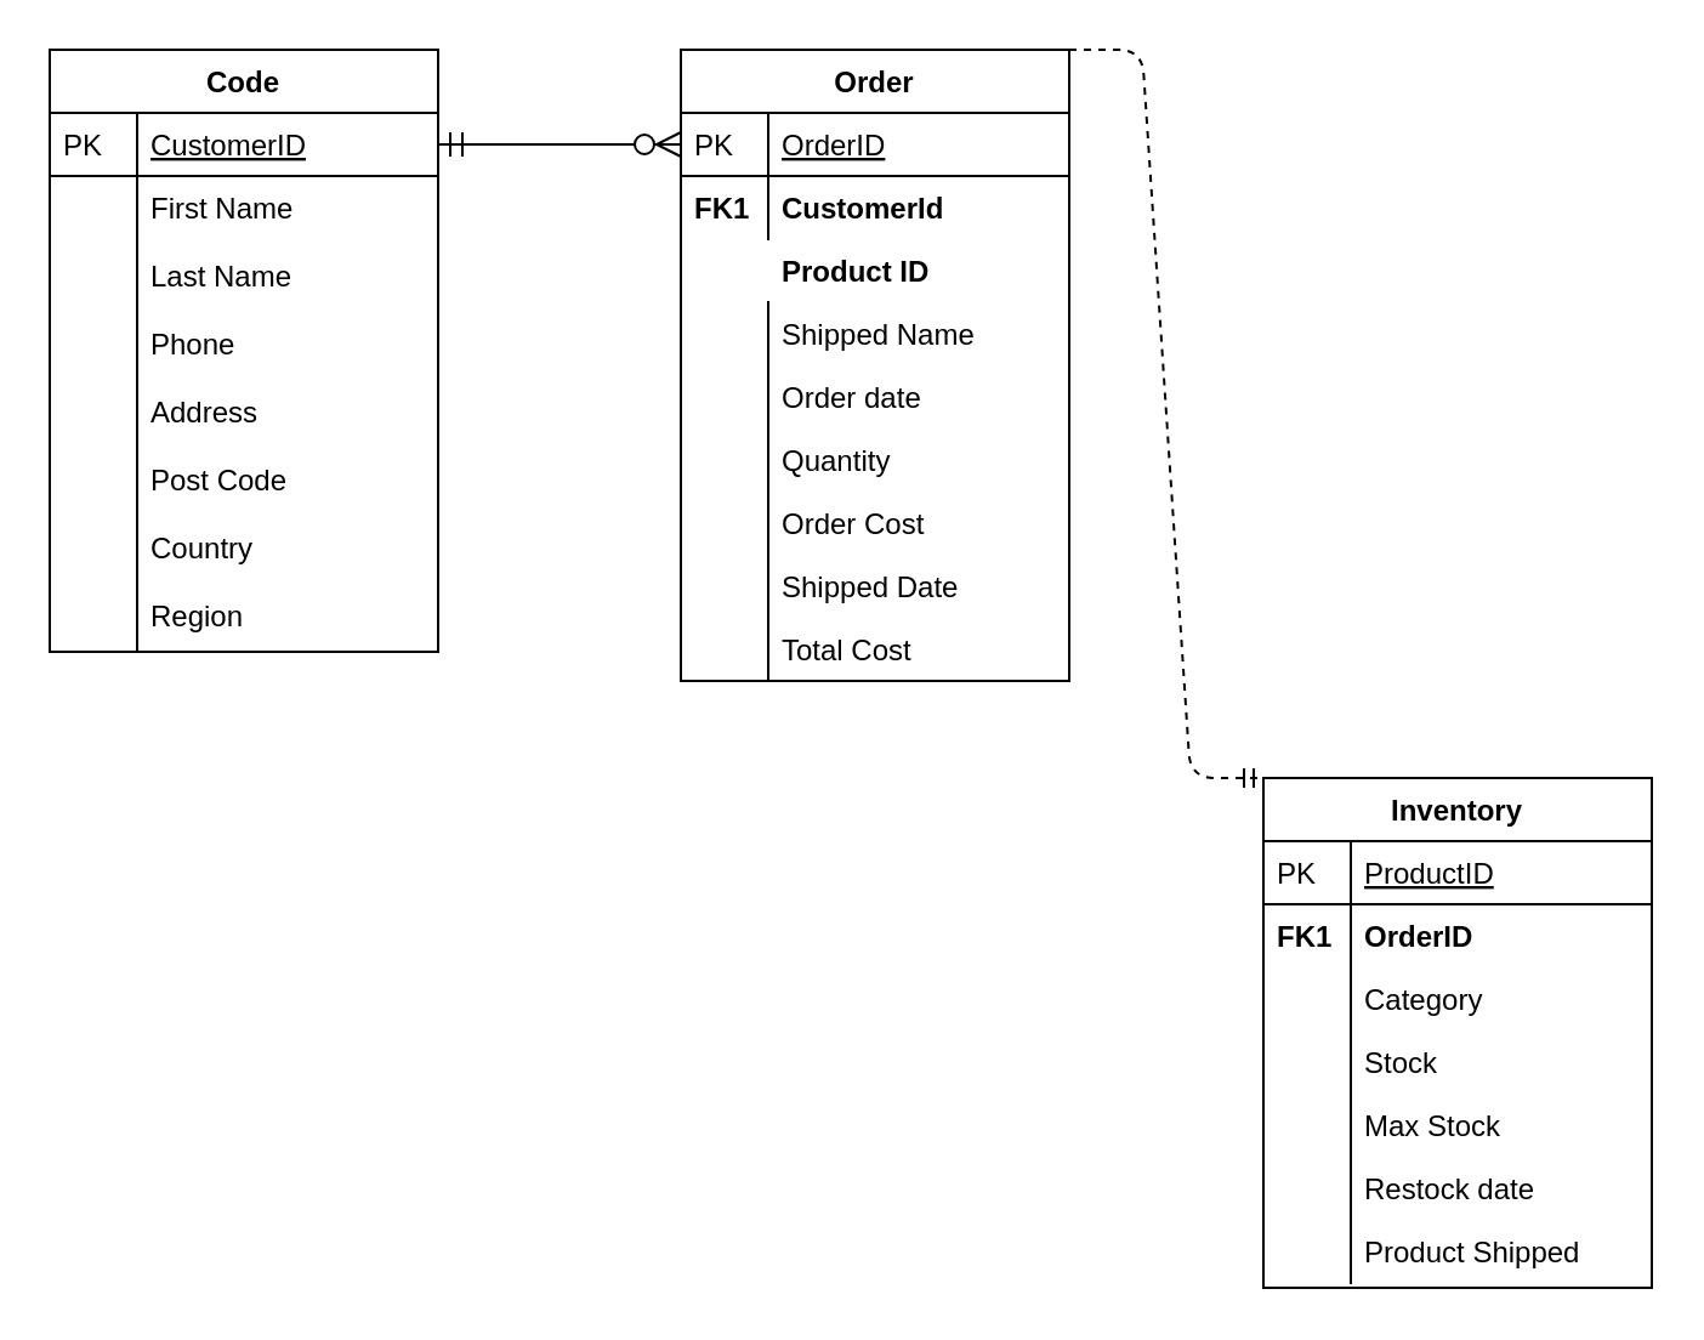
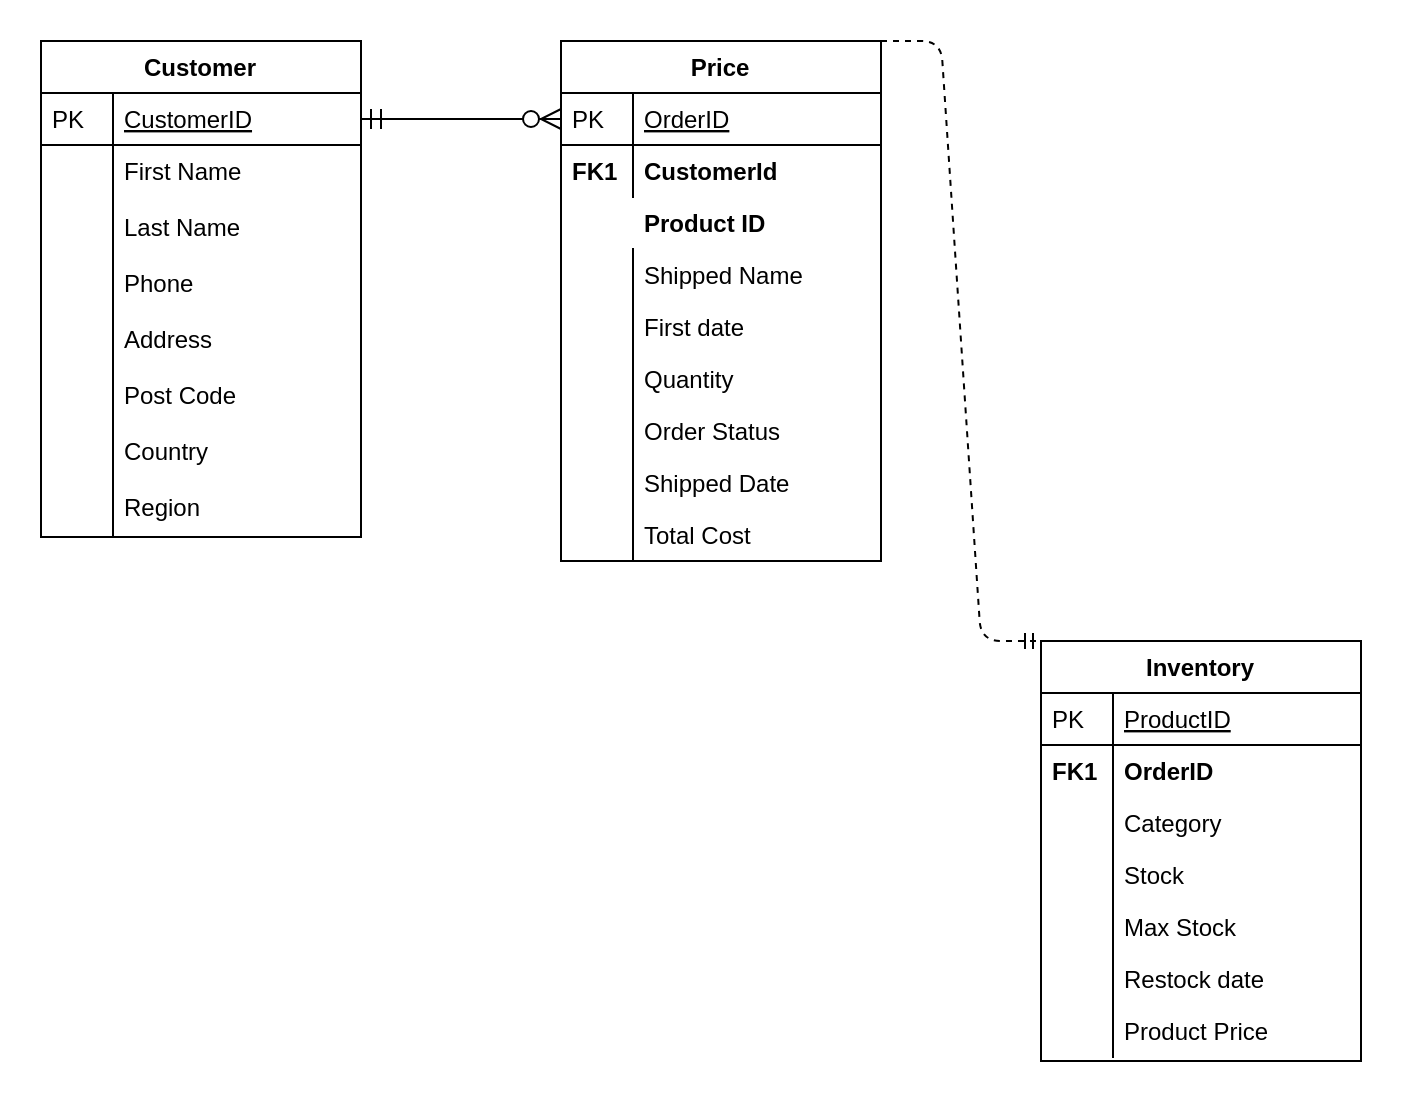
  <mxCell id="0" />
  <mxCell id="1" parent="0" />
  <mxCell id="2" value="" style="edgeStyle=orthogonalEdgeStyle;endArrow=ERzeroToMany;startArrow=ERmandOne;shadow=0;strokeWidth=1;endSize=8;startSize=8;" edge="1" parent="1" source="4" target="22"><mxGeometry width="100" height="100" relative="1" as="geometry"><mxPoint x="310" y="240" as="sourcePoint" /><mxPoint x="410" y="140" as="targetPoint" /></mxGeometry></mxCell>
- <mxCell id="3" value="Code" style="swimlane;fontStyle=1;childLayout=stackLayout;horizontal=1;startSize=26;horizontalStack=0;resizeParent=1;resizeLast=0;collapsible=1;marginBottom=0;rounded=0;shadow=0;strokeWidth=1;" vertex="1" parent="1"><mxGeometry x="20" y="20" width="160" height="248" as="geometry"><mxRectangle x="20" y="80" width="160" height="26" as="alternateBounds" /></mxGeometry></mxCell>
+ <mxCell id="3" value="Customer" style="swimlane;fontStyle=1;childLayout=stackLayout;horizontal=1;startSize=26;horizontalStack=0;resizeParent=1;resizeLast=0;collapsible=1;marginBottom=0;rounded=0;shadow=0;strokeWidth=1;" vertex="1" parent="1"><mxGeometry x="20" y="20" width="160" height="248" as="geometry"><mxRectangle x="20" y="80" width="160" height="26" as="alternateBounds" /></mxGeometry></mxCell>
  <mxCell id="4" value="CustomerID" style="shape=partialRectangle;top=0;left=0;right=0;bottom=1;align=left;verticalAlign=top;fillColor=none;spacingLeft=40;spacingRight=4;overflow=hidden;rotatable=0;points=[[0,0.5],[1,0.5]];portConstraint=eastwest;dropTarget=0;rounded=0;shadow=0;strokeWidth=1;fontStyle=4" vertex="1" parent="3"><mxGeometry y="26" width="160" height="26" as="geometry" /></mxCell>
  <mxCell id="5" value="PK" style="shape=partialRectangle;top=0;left=0;bottom=0;fillColor=none;align=left;verticalAlign=top;spacingLeft=4;spacingRight=4;overflow=hidden;rotatable=0;points=[];portConstraint=eastwest;part=1;" vertex="1" connectable="0" parent="4"><mxGeometry width="36" height="26" as="geometry" /></mxCell>
  <mxCell id="6" value="First Name" style="shape=partialRectangle;top=0;left=0;right=0;bottom=0;align=left;verticalAlign=top;fillColor=none;spacingLeft=40;spacingRight=4;overflow=hidden;rotatable=0;points=[[0,0.5],[1,0.5]];portConstraint=eastwest;dropTarget=0;rounded=0;shadow=0;strokeWidth=1;" vertex="1" parent="3"><mxGeometry y="52" width="160" height="28" as="geometry" /></mxCell>
  <mxCell id="7" value="" style="shape=partialRectangle;top=0;left=0;bottom=0;fillColor=none;align=left;verticalAlign=top;spacingLeft=4;spacingRight=4;overflow=hidden;rotatable=0;points=[];portConstraint=eastwest;part=1;" vertex="1" connectable="0" parent="6"><mxGeometry width="36" height="28" as="geometry" /></mxCell>
  <mxCell id="8" value="Last Name" style="shape=partialRectangle;top=0;left=0;right=0;bottom=0;align=left;verticalAlign=top;fillColor=none;spacingLeft=40;spacingRight=4;overflow=hidden;rotatable=0;points=[[0,0.5],[1,0.5]];portConstraint=eastwest;dropTarget=0;rounded=0;shadow=0;strokeWidth=1;" vertex="1" parent="3"><mxGeometry y="80" width="160" height="28" as="geometry" /></mxCell>
  <mxCell id="9" value="" style="shape=partialRectangle;top=0;left=0;bottom=0;fillColor=none;align=left;verticalAlign=top;spacingLeft=4;spacingRight=4;overflow=hidden;rotatable=0;points=[];portConstraint=eastwest;part=1;" vertex="1" connectable="0" parent="8"><mxGeometry width="36" height="28" as="geometry" /></mxCell>
  <mxCell id="10" value="Phone" style="shape=partialRectangle;top=0;left=0;right=0;bottom=0;align=left;verticalAlign=top;fillColor=none;spacingLeft=40;spacingRight=4;overflow=hidden;rotatable=0;points=[[0,0.5],[1,0.5]];portConstraint=eastwest;dropTarget=0;rounded=0;shadow=0;strokeWidth=1;" vertex="1" parent="3"><mxGeometry y="108" width="160" height="28" as="geometry" /></mxCell>
  <mxCell id="11" value="" style="shape=partialRectangle;top=0;left=0;bottom=0;fillColor=none;align=left;verticalAlign=top;spacingLeft=4;spacingRight=4;overflow=hidden;rotatable=0;points=[];portConstraint=eastwest;part=1;" vertex="1" connectable="0" parent="10"><mxGeometry width="36" height="28" as="geometry" /></mxCell>
  <mxCell id="12" value="Address" style="shape=partialRectangle;top=0;left=0;right=0;bottom=0;align=left;verticalAlign=top;fillColor=none;spacingLeft=40;spacingRight=4;overflow=hidden;rotatable=0;points=[[0,0.5],[1,0.5]];portConstraint=eastwest;dropTarget=0;rounded=0;shadow=0;strokeWidth=1;" vertex="1" parent="3"><mxGeometry y="136" width="160" height="28" as="geometry" /></mxCell>
  <mxCell id="13" value="" style="shape=partialRectangle;top=0;left=0;bottom=0;fillColor=none;align=left;verticalAlign=top;spacingLeft=4;spacingRight=4;overflow=hidden;rotatable=0;points=[];portConstraint=eastwest;part=1;" vertex="1" connectable="0" parent="12"><mxGeometry width="36" height="28" as="geometry" /></mxCell>
  <mxCell id="14" value="Post Code" style="shape=partialRectangle;top=0;left=0;right=0;bottom=0;align=left;verticalAlign=top;fillColor=none;spacingLeft=40;spacingRight=4;overflow=hidden;rotatable=0;points=[[0,0.5],[1,0.5]];portConstraint=eastwest;dropTarget=0;rounded=0;shadow=0;strokeWidth=1;" vertex="1" parent="3"><mxGeometry y="164" width="160" height="28" as="geometry" /></mxCell>
  <mxCell id="15" value="" style="shape=partialRectangle;top=0;left=0;bottom=0;fillColor=none;align=left;verticalAlign=top;spacingLeft=4;spacingRight=4;overflow=hidden;rotatable=0;points=[];portConstraint=eastwest;part=1;" vertex="1" connectable="0" parent="14"><mxGeometry width="36" height="28" as="geometry" /></mxCell>
  <mxCell id="16" value="Country" style="shape=partialRectangle;top=0;left=0;right=0;bottom=0;align=left;verticalAlign=top;fillColor=none;spacingLeft=40;spacingRight=4;overflow=hidden;rotatable=0;points=[[0,0.5],[1,0.5]];portConstraint=eastwest;dropTarget=0;rounded=0;shadow=0;strokeWidth=1;" vertex="1" parent="3"><mxGeometry y="192" width="160" height="28" as="geometry" /></mxCell>
  <mxCell id="17" value="" style="shape=partialRectangle;top=0;left=0;bottom=0;fillColor=none;align=left;verticalAlign=top;spacingLeft=4;spacingRight=4;overflow=hidden;rotatable=0;points=[];portConstraint=eastwest;part=1;" vertex="1" connectable="0" parent="16"><mxGeometry width="36" height="28" as="geometry" /></mxCell>
  <mxCell id="18" value="Region" style="shape=partialRectangle;top=0;left=0;right=0;bottom=0;align=left;verticalAlign=top;fillColor=none;spacingLeft=40;spacingRight=4;overflow=hidden;rotatable=0;points=[[0,0.5],[1,0.5]];portConstraint=eastwest;dropTarget=0;rounded=0;shadow=0;strokeWidth=1;" vertex="1" parent="3"><mxGeometry y="220" width="160" height="28" as="geometry" /></mxCell>
  <mxCell id="19" value="" style="shape=partialRectangle;top=0;left=0;bottom=0;fillColor=none;align=left;verticalAlign=top;spacingLeft=4;spacingRight=4;overflow=hidden;rotatable=0;points=[];portConstraint=eastwest;part=1;" vertex="1" connectable="0" parent="18"><mxGeometry width="36" height="28" as="geometry" /></mxCell>
  <mxCell id="20" value="" style="edgeStyle=entityRelationEdgeStyle;fontSize=12;html=1;endArrow=ERmandOne;entryX=0;entryY=0;entryDx=0;entryDy=0;exitX=1;exitY=0;exitDx=0;exitDy=0;dashed=1;" edge="1" parent="1" source="21" target="39"><mxGeometry width="100" height="100" relative="1" as="geometry"><mxPoint x="290" y="380" as="sourcePoint" /><mxPoint x="390" y="280" as="targetPoint" /></mxGeometry></mxCell>
- <mxCell id="21" value="Order" style="swimlane;fontStyle=1;childLayout=stackLayout;horizontal=1;startSize=26;horizontalStack=0;resizeParent=1;resizeLast=0;collapsible=1;marginBottom=0;rounded=0;shadow=0;strokeWidth=1;" vertex="1" parent="1"><mxGeometry x="280" y="20" width="160" height="260" as="geometry"><mxRectangle x="260" y="80" width="160" height="26" as="alternateBounds" /></mxGeometry></mxCell>
+ <mxCell id="21" value="Price" style="swimlane;fontStyle=1;childLayout=stackLayout;horizontal=1;startSize=26;horizontalStack=0;resizeParent=1;resizeLast=0;collapsible=1;marginBottom=0;rounded=0;shadow=0;strokeWidth=1;" vertex="1" parent="1"><mxGeometry x="280" y="20" width="160" height="260" as="geometry"><mxRectangle x="260" y="80" width="160" height="26" as="alternateBounds" /></mxGeometry></mxCell>
  <mxCell id="22" value="OrderID" style="shape=partialRectangle;top=0;left=0;right=0;bottom=1;align=left;verticalAlign=top;fillColor=none;spacingLeft=40;spacingRight=4;overflow=hidden;rotatable=0;points=[[0,0.5],[1,0.5]];portConstraint=eastwest;dropTarget=0;rounded=0;shadow=0;strokeWidth=1;fontStyle=4" vertex="1" parent="21"><mxGeometry y="26" width="160" height="26" as="geometry" /></mxCell>
  <mxCell id="23" value="PK" style="shape=partialRectangle;top=0;left=0;bottom=0;fillColor=none;align=left;verticalAlign=top;spacingLeft=4;spacingRight=4;overflow=hidden;rotatable=0;points=[];portConstraint=eastwest;part=1;" vertex="1" connectable="0" parent="22"><mxGeometry width="36" height="26" as="geometry" /></mxCell>
  <mxCell id="24" value="CustomerId" style="shape=partialRectangle;top=0;left=0;right=0;bottom=0;align=left;verticalAlign=top;fillColor=none;spacingLeft=40;spacingRight=4;overflow=hidden;rotatable=0;points=[[0,0.5],[1,0.5]];portConstraint=eastwest;dropTarget=0;rounded=0;shadow=0;strokeWidth=1;fontStyle=1" vertex="1" parent="21"><mxGeometry y="52" width="160" height="26" as="geometry" /></mxCell>
  <mxCell id="25" value="FK1" style="shape=partialRectangle;top=0;left=0;bottom=0;fillColor=none;align=left;verticalAlign=top;spacingLeft=4;spacingRight=4;overflow=hidden;rotatable=0;points=[];portConstraint=eastwest;part=1;fontStyle=1" vertex="1" connectable="0" parent="24"><mxGeometry width="36" height="26" as="geometry" /></mxCell>
  <mxCell id="26" value="Product ID" style="shape=partialRectangle;top=0;left=0;right=0;bottom=0;align=left;verticalAlign=top;fillColor=none;spacingLeft=40;spacingRight=4;overflow=hidden;rotatable=0;points=[[0,0.5],[1,0.5]];portConstraint=eastwest;dropTarget=0;rounded=0;shadow=0;strokeWidth=1;fontStyle=1" vertex="1" parent="21"><mxGeometry y="78" width="160" height="26" as="geometry" /></mxCell>
  <mxCell id="27" value="Shipped Name" style="shape=partialRectangle;top=0;left=0;right=0;bottom=0;align=left;verticalAlign=top;fillColor=none;spacingLeft=40;spacingRight=4;overflow=hidden;rotatable=0;points=[[0,0.5],[1,0.5]];portConstraint=eastwest;dropTarget=0;rounded=0;shadow=0;strokeWidth=1;" vertex="1" parent="21"><mxGeometry y="104" width="160" height="26" as="geometry" /></mxCell>
  <mxCell id="28" value="" style="shape=partialRectangle;top=0;left=0;bottom=0;fillColor=none;align=left;verticalAlign=top;spacingLeft=4;spacingRight=4;overflow=hidden;rotatable=0;points=[];portConstraint=eastwest;part=1;" vertex="1" connectable="0" parent="27"><mxGeometry width="36" height="26" as="geometry" /></mxCell>
- <mxCell id="29" value="Order date" style="shape=partialRectangle;top=0;left=0;right=0;bottom=0;align=left;verticalAlign=top;fillColor=none;spacingLeft=40;spacingRight=4;overflow=hidden;rotatable=0;points=[[0,0.5],[1,0.5]];portConstraint=eastwest;dropTarget=0;rounded=0;shadow=0;strokeWidth=1;" vertex="1" parent="21"><mxGeometry y="130" width="160" height="26" as="geometry" /></mxCell>
+ <mxCell id="29" value="First date" style="shape=partialRectangle;top=0;left=0;right=0;bottom=0;align=left;verticalAlign=top;fillColor=none;spacingLeft=40;spacingRight=4;overflow=hidden;rotatable=0;points=[[0,0.5],[1,0.5]];portConstraint=eastwest;dropTarget=0;rounded=0;shadow=0;strokeWidth=1;" vertex="1" parent="21"><mxGeometry y="130" width="160" height="26" as="geometry" /></mxCell>
  <mxCell id="30" value="" style="shape=partialRectangle;top=0;left=0;bottom=0;fillColor=none;align=left;verticalAlign=top;spacingLeft=4;spacingRight=4;overflow=hidden;rotatable=0;points=[];portConstraint=eastwest;part=1;" vertex="1" connectable="0" parent="29"><mxGeometry width="36" height="26" as="geometry" /></mxCell>
  <mxCell id="31" value="Quantity" style="shape=partialRectangle;top=0;left=0;right=0;bottom=0;align=left;verticalAlign=top;fillColor=none;spacingLeft=40;spacingRight=4;overflow=hidden;rotatable=0;points=[[0,0.5],[1,0.5]];portConstraint=eastwest;dropTarget=0;rounded=0;shadow=0;strokeWidth=1;" vertex="1" parent="21"><mxGeometry y="156" width="160" height="26" as="geometry" /></mxCell>
  <mxCell id="32" value="" style="shape=partialRectangle;top=0;left=0;bottom=0;fillColor=none;align=left;verticalAlign=top;spacingLeft=4;spacingRight=4;overflow=hidden;rotatable=0;points=[];portConstraint=eastwest;part=1;" vertex="1" connectable="0" parent="31"><mxGeometry width="36" height="26" as="geometry" /></mxCell>
- <mxCell id="33" value="Order Cost" style="shape=partialRectangle;top=0;left=0;right=0;bottom=0;align=left;verticalAlign=top;fillColor=none;spacingLeft=40;spacingRight=4;overflow=hidden;rotatable=0;points=[[0,0.5],[1,0.5]];portConstraint=eastwest;dropTarget=0;rounded=0;shadow=0;strokeWidth=1;" vertex="1" parent="21"><mxGeometry y="182" width="160" height="26" as="geometry" /></mxCell>
+ <mxCell id="33" value="Order Status" style="shape=partialRectangle;top=0;left=0;right=0;bottom=0;align=left;verticalAlign=top;fillColor=none;spacingLeft=40;spacingRight=4;overflow=hidden;rotatable=0;points=[[0,0.5],[1,0.5]];portConstraint=eastwest;dropTarget=0;rounded=0;shadow=0;strokeWidth=1;" vertex="1" parent="21"><mxGeometry y="182" width="160" height="26" as="geometry" /></mxCell>
  <mxCell id="34" value="" style="shape=partialRectangle;top=0;left=0;bottom=0;fillColor=none;align=left;verticalAlign=top;spacingLeft=4;spacingRight=4;overflow=hidden;rotatable=0;points=[];portConstraint=eastwest;part=1;" vertex="1" connectable="0" parent="33"><mxGeometry width="36" height="26" as="geometry" /></mxCell>
  <mxCell id="35" value="Shipped Date" style="shape=partialRectangle;top=0;left=0;right=0;bottom=0;align=left;verticalAlign=top;fillColor=none;spacingLeft=40;spacingRight=4;overflow=hidden;rotatable=0;points=[[0,0.5],[1,0.5]];portConstraint=eastwest;dropTarget=0;rounded=0;shadow=0;strokeWidth=1;" vertex="1" parent="21"><mxGeometry y="208" width="160" height="26" as="geometry" /></mxCell>
  <mxCell id="36" value="" style="shape=partialRectangle;top=0;left=0;bottom=0;fillColor=none;align=left;verticalAlign=top;spacingLeft=4;spacingRight=4;overflow=hidden;rotatable=0;points=[];portConstraint=eastwest;part=1;" vertex="1" connectable="0" parent="35"><mxGeometry width="36" height="26" as="geometry" /></mxCell>
  <mxCell id="37" value="Total Cost" style="shape=partialRectangle;top=0;left=0;right=0;bottom=0;align=left;verticalAlign=top;fillColor=none;spacingLeft=40;spacingRight=4;overflow=hidden;rotatable=0;points=[[0,0.5],[1,0.5]];portConstraint=eastwest;dropTarget=0;rounded=0;shadow=0;strokeWidth=1;" vertex="1" parent="21"><mxGeometry y="234" width="160" height="26" as="geometry" /></mxCell>
  <mxCell id="38" value="" style="shape=partialRectangle;top=0;left=0;bottom=0;fillColor=none;align=left;verticalAlign=top;spacingLeft=4;spacingRight=4;overflow=hidden;rotatable=0;points=[];portConstraint=eastwest;part=1;" vertex="1" connectable="0" parent="37"><mxGeometry width="36" height="26" as="geometry" /></mxCell>
  <mxCell id="39" value="Inventory" style="swimlane;fontStyle=1;childLayout=stackLayout;horizontal=1;startSize=26;horizontalStack=0;resizeParent=1;resizeLast=0;collapsible=1;marginBottom=0;rounded=0;shadow=0;strokeWidth=1;" vertex="1" parent="1"><mxGeometry x="520" y="320" width="160" height="210" as="geometry"><mxRectangle x="260" y="80" width="160" height="26" as="alternateBounds" /></mxGeometry></mxCell>
  <mxCell id="40" value="ProductID" style="shape=partialRectangle;top=0;left=0;right=0;bottom=1;align=left;verticalAlign=top;fillColor=none;spacingLeft=40;spacingRight=4;overflow=hidden;rotatable=0;points=[[0,0.5],[1,0.5]];portConstraint=eastwest;dropTarget=0;rounded=0;shadow=0;strokeWidth=1;fontStyle=4" vertex="1" parent="39"><mxGeometry y="26" width="160" height="26" as="geometry" /></mxCell>
  <mxCell id="41" value="PK" style="shape=partialRectangle;top=0;left=0;bottom=0;fillColor=none;align=left;verticalAlign=top;spacingLeft=4;spacingRight=4;overflow=hidden;rotatable=0;points=[];portConstraint=eastwest;part=1;" vertex="1" connectable="0" parent="40"><mxGeometry width="36" height="26" as="geometry" /></mxCell>
  <mxCell id="42" value="OrderID" style="shape=partialRectangle;top=0;left=0;right=0;bottom=0;align=left;verticalAlign=top;fillColor=none;spacingLeft=40;spacingRight=4;overflow=hidden;rotatable=0;points=[[0,0.5],[1,0.5]];portConstraint=eastwest;dropTarget=0;rounded=0;shadow=0;strokeWidth=1;fontStyle=1" vertex="1" parent="39"><mxGeometry y="52" width="160" height="26" as="geometry" /></mxCell>
  <mxCell id="43" value="FK1" style="shape=partialRectangle;top=0;left=0;bottom=0;fillColor=none;align=left;verticalAlign=top;spacingLeft=4;spacingRight=4;overflow=hidden;rotatable=0;points=[];portConstraint=eastwest;part=1;fontStyle=1" vertex="1" connectable="0" parent="42"><mxGeometry width="36" height="26" as="geometry" /></mxCell>
  <mxCell id="44" value="Category" style="shape=partialRectangle;top=0;left=0;right=0;bottom=0;align=left;verticalAlign=top;fillColor=none;spacingLeft=40;spacingRight=4;overflow=hidden;rotatable=0;points=[[0,0.5],[1,0.5]];portConstraint=eastwest;dropTarget=0;rounded=0;shadow=0;strokeWidth=1;" vertex="1" parent="39"><mxGeometry y="78" width="160" height="26" as="geometry" /></mxCell>
  <mxCell id="45" value="" style="shape=partialRectangle;top=0;left=0;bottom=0;fillColor=none;align=left;verticalAlign=top;spacingLeft=4;spacingRight=4;overflow=hidden;rotatable=0;points=[];portConstraint=eastwest;part=1;" vertex="1" connectable="0" parent="44"><mxGeometry width="36" height="26" as="geometry" /></mxCell>
  <mxCell id="46" value="Stock" style="shape=partialRectangle;top=0;left=0;right=0;bottom=0;align=left;verticalAlign=top;fillColor=none;spacingLeft=40;spacingRight=4;overflow=hidden;rotatable=0;points=[[0,0.5],[1,0.5]];portConstraint=eastwest;dropTarget=0;rounded=0;shadow=0;strokeWidth=1;" vertex="1" parent="39"><mxGeometry y="104" width="160" height="26" as="geometry" /></mxCell>
  <mxCell id="47" value="" style="shape=partialRectangle;top=0;left=0;bottom=0;fillColor=none;align=left;verticalAlign=top;spacingLeft=4;spacingRight=4;overflow=hidden;rotatable=0;points=[];portConstraint=eastwest;part=1;" vertex="1" connectable="0" parent="46"><mxGeometry width="36" height="26" as="geometry" /></mxCell>
  <mxCell id="48" value="Max Stock" style="shape=partialRectangle;top=0;left=0;right=0;bottom=0;align=left;verticalAlign=top;fillColor=none;spacingLeft=40;spacingRight=4;overflow=hidden;rotatable=0;points=[[0,0.5],[1,0.5]];portConstraint=eastwest;dropTarget=0;rounded=0;shadow=0;strokeWidth=1;" vertex="1" parent="39"><mxGeometry y="130" width="160" height="26" as="geometry" /></mxCell>
  <mxCell id="49" value="" style="shape=partialRectangle;top=0;left=0;bottom=0;fillColor=none;align=left;verticalAlign=top;spacingLeft=4;spacingRight=4;overflow=hidden;rotatable=0;points=[];portConstraint=eastwest;part=1;" vertex="1" connectable="0" parent="48"><mxGeometry width="36" height="26" as="geometry" /></mxCell>
  <mxCell id="50" value="Restock date" style="shape=partialRectangle;top=0;left=0;right=0;bottom=0;align=left;verticalAlign=top;fillColor=none;spacingLeft=40;spacingRight=4;overflow=hidden;rotatable=0;points=[[0,0.5],[1,0.5]];portConstraint=eastwest;dropTarget=0;rounded=0;shadow=0;strokeWidth=1;" vertex="1" parent="39"><mxGeometry y="156" width="160" height="26" as="geometry" /></mxCell>
  <mxCell id="51" value="" style="shape=partialRectangle;top=0;left=0;bottom=0;fillColor=none;align=left;verticalAlign=top;spacingLeft=4;spacingRight=4;overflow=hidden;rotatable=0;points=[];portConstraint=eastwest;part=1;" vertex="1" connectable="0" parent="50"><mxGeometry width="36" height="26" as="geometry" /></mxCell>
- <mxCell id="52" value="Product Shipped" style="shape=partialRectangle;top=0;left=0;right=0;bottom=0;align=left;verticalAlign=top;fillColor=none;spacingLeft=40;spacingRight=4;overflow=hidden;rotatable=0;points=[[0,0.5],[1,0.5]];portConstraint=eastwest;dropTarget=0;rounded=0;shadow=0;strokeWidth=1;" vertex="1" parent="39"><mxGeometry y="182" width="160" height="26" as="geometry" /></mxCell>
+ <mxCell id="52" value="Product Price" style="shape=partialRectangle;top=0;left=0;right=0;bottom=0;align=left;verticalAlign=top;fillColor=none;spacingLeft=40;spacingRight=4;overflow=hidden;rotatable=0;points=[[0,0.5],[1,0.5]];portConstraint=eastwest;dropTarget=0;rounded=0;shadow=0;strokeWidth=1;" vertex="1" parent="39"><mxGeometry y="182" width="160" height="26" as="geometry" /></mxCell>
  <mxCell id="53" value="" style="shape=partialRectangle;top=0;left=0;bottom=0;fillColor=none;align=left;verticalAlign=top;spacingLeft=4;spacingRight=4;overflow=hidden;rotatable=0;points=[];portConstraint=eastwest;part=1;" vertex="1" connectable="0" parent="52"><mxGeometry width="36" height="26" as="geometry" /></mxCell>
